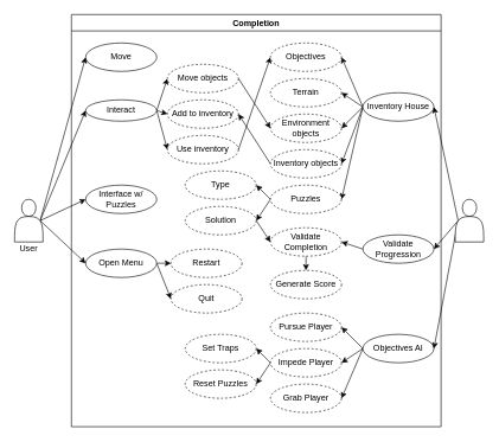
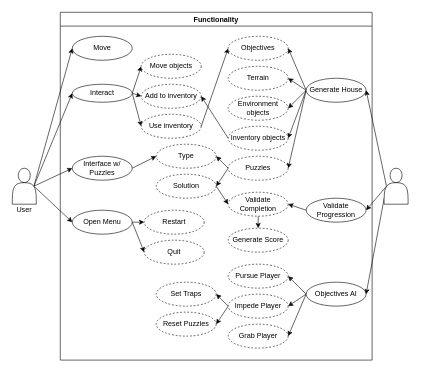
  <mxCell id="0" />
  <mxCell id="1" parent="0" />
- <mxCell id="2" value="Completion" style="swimlane;" vertex="1" parent="1"><mxGeometry x="100" y="20" width="520" height="580" as="geometry" /></mxCell>
+ <mxCell id="2" value="Functionality" style="swimlane;" vertex="1" parent="1"><mxGeometry x="100" y="20" width="520" height="580" as="geometry" /></mxCell>
  <mxCell id="3" value="Move" style="ellipse;whiteSpace=wrap;html=1;align=center;" vertex="1" parent="2"><mxGeometry x="20" y="40" width="100" height="40" as="geometry" /></mxCell>
  <mxCell id="4" style="edgeStyle=none;rounded=0;orthogonalLoop=1;jettySize=auto;html=1;exitX=1;exitY=0.5;exitDx=0;exitDy=0;entryX=0;entryY=0.5;entryDx=0;entryDy=0;" edge="1" parent="2" source="7" target="9"><mxGeometry relative="1" as="geometry" /></mxCell>
  <mxCell id="5" style="edgeStyle=none;rounded=0;orthogonalLoop=1;jettySize=auto;html=1;exitX=1;exitY=0.5;exitDx=0;exitDy=0;entryX=0;entryY=0.5;entryDx=0;entryDy=0;" edge="1" parent="2" source="7" target="10"><mxGeometry relative="1" as="geometry" /></mxCell>
  <mxCell id="6" style="edgeStyle=none;rounded=0;orthogonalLoop=1;jettySize=auto;html=1;exitX=1;exitY=0.5;exitDx=0;exitDy=0;entryX=0;entryY=0.5;entryDx=0;entryDy=0;" edge="1" parent="2" source="7" target="12"><mxGeometry relative="1" as="geometry" /></mxCell>
  <mxCell id="7" value="Interact" style="ellipse;whiteSpace=wrap;html=1;align=center;" vertex="1" parent="2"><mxGeometry x="20" y="120" width="100" height="30" as="geometry" /></mxCell>
- <mxCell id="8" style="edgeStyle=none;rounded=0;orthogonalLoop=1;jettySize=auto;html=1;exitX=1;exitY=0.5;exitDx=0;exitDy=0;entryX=0;entryY=0.5;entryDx=0;entryDy=0;" edge="1" parent="2" source="9" target="23"><mxGeometry relative="1" as="geometry" /></mxCell>
  <mxCell id="9" value="Move objects" style="ellipse;whiteSpace=wrap;html=1;align=center;dashed=1;" vertex="1" parent="2"><mxGeometry x="135" y="70" width="100" height="40" as="geometry" /></mxCell>
  <mxCell id="10" value="Add to inventory" style="ellipse;whiteSpace=wrap;html=1;align=center;dashed=1;" vertex="1" parent="2"><mxGeometry x="135" y="120" width="100" height="40" as="geometry" /></mxCell>
  <mxCell id="11" style="edgeStyle=none;rounded=0;orthogonalLoop=1;jettySize=auto;html=1;exitX=1;exitY=0.5;exitDx=0;exitDy=0;entryX=0;entryY=0.5;entryDx=0;entryDy=0;" edge="1" parent="2" source="12" target="21"><mxGeometry relative="1" as="geometry" /></mxCell>
  <mxCell id="12" value="Use inventory" style="ellipse;whiteSpace=wrap;html=1;align=center;dashed=1;" vertex="1" parent="2"><mxGeometry x="135" y="170" width="100" height="40" as="geometry" /></mxCell>
+ <mxCell id="13" style="edgeStyle=none;rounded=0;orthogonalLoop=1;jettySize=auto;html=1;exitX=1;exitY=0.5;exitDx=0;exitDy=0;entryX=0;entryY=0.5;entryDx=0;entryDy=0;" edge="1" parent="2" source="14" target="29"><mxGeometry relative="1" as="geometry" /></mxCell>
  <mxCell id="14" value="Interface w/ Puzzles" style="ellipse;whiteSpace=wrap;html=1;align=center;" vertex="1" parent="2"><mxGeometry x="20" y="240" width="100" height="40" as="geometry" /></mxCell>
  <mxCell id="15" style="edgeStyle=none;rounded=0;orthogonalLoop=1;jettySize=auto;html=1;exitX=0;exitY=0.5;exitDx=0;exitDy=0;entryX=1;entryY=0.5;entryDx=0;entryDy=0;" edge="1" parent="2" source="20" target="21"><mxGeometry relative="1" as="geometry" /></mxCell>
  <mxCell id="16" style="edgeStyle=none;rounded=0;orthogonalLoop=1;jettySize=auto;html=1;exitX=0;exitY=0.5;exitDx=0;exitDy=0;entryX=1;entryY=0.5;entryDx=0;entryDy=0;" edge="1" parent="2" source="20" target="22"><mxGeometry relative="1" as="geometry" /></mxCell>
  <mxCell id="17" style="edgeStyle=none;rounded=0;orthogonalLoop=1;jettySize=auto;html=1;exitX=0;exitY=0.5;exitDx=0;exitDy=0;entryX=1;entryY=0.5;entryDx=0;entryDy=0;" edge="1" parent="2" source="20" target="23"><mxGeometry relative="1" as="geometry" /></mxCell>
  <mxCell id="18" style="edgeStyle=none;rounded=0;orthogonalLoop=1;jettySize=auto;html=1;exitX=0;exitY=0.5;exitDx=0;exitDy=0;entryX=1;entryY=0.5;entryDx=0;entryDy=0;" edge="1" parent="2" source="20" target="25"><mxGeometry relative="1" as="geometry" /></mxCell>
  <mxCell id="19" style="edgeStyle=none;rounded=0;orthogonalLoop=1;jettySize=auto;html=1;exitX=0;exitY=0.5;exitDx=0;exitDy=0;entryX=1;entryY=0.5;entryDx=0;entryDy=0;" edge="1" parent="2" source="20" target="28"><mxGeometry relative="1" as="geometry" /></mxCell>
- <mxCell id="20" value="Inventory House" style="ellipse;whiteSpace=wrap;html=1;align=center;" vertex="1" parent="2"><mxGeometry x="410" y="110" width="100" height="40" as="geometry" /></mxCell>
+ <mxCell id="20" value="Generate House" style="ellipse;whiteSpace=wrap;html=1;align=center;" vertex="1" parent="2"><mxGeometry x="410" y="110" width="100" height="40" as="geometry" /></mxCell>
  <mxCell id="21" value="Objectives" style="ellipse;whiteSpace=wrap;html=1;align=center;dashed=1;" vertex="1" parent="2"><mxGeometry x="280" y="40" width="100" height="40" as="geometry" /></mxCell>
  <mxCell id="22" value="Terrain" style="ellipse;whiteSpace=wrap;html=1;align=center;dashed=1;" vertex="1" parent="2"><mxGeometry x="280" y="90" width="100" height="40" as="geometry" /></mxCell>
  <mxCell id="23" value="Environment objects" style="ellipse;whiteSpace=wrap;html=1;align=center;dashed=1;" vertex="1" parent="2"><mxGeometry x="280" y="140" width="100" height="40" as="geometry" /></mxCell>
  <mxCell id="24" style="edgeStyle=none;rounded=0;orthogonalLoop=1;jettySize=auto;html=1;exitX=0;exitY=0.5;exitDx=0;exitDy=0;entryX=1;entryY=0.5;entryDx=0;entryDy=0;" edge="1" parent="2" source="25" target="10"><mxGeometry relative="1" as="geometry" /></mxCell>
  <mxCell id="25" value="Inventory objects" style="ellipse;whiteSpace=wrap;html=1;align=center;dashed=1;" vertex="1" parent="2"><mxGeometry x="280" y="190" width="100" height="40" as="geometry" /></mxCell>
  <mxCell id="26" style="edgeStyle=none;rounded=0;orthogonalLoop=1;jettySize=auto;html=1;exitX=0;exitY=0.5;exitDx=0;exitDy=0;entryX=1;entryY=0.5;entryDx=0;entryDy=0;" edge="1" parent="2" source="28" target="29"><mxGeometry relative="1" as="geometry" /></mxCell>
  <mxCell id="27" style="edgeStyle=none;rounded=0;orthogonalLoop=1;jettySize=auto;html=1;exitX=0;exitY=0.5;exitDx=0;exitDy=0;entryX=1;entryY=0.5;entryDx=0;entryDy=0;" edge="1" parent="2" source="28" target="31"><mxGeometry relative="1" as="geometry" /></mxCell>
  <mxCell id="28" value="Puzzles" style="ellipse;whiteSpace=wrap;html=1;align=center;dashed=1;" vertex="1" parent="2"><mxGeometry x="280" y="240" width="100" height="40" as="geometry" /></mxCell>
  <mxCell id="29" value="Type" style="ellipse;whiteSpace=wrap;html=1;align=center;dashed=1;" vertex="1" parent="2"><mxGeometry x="160" y="220" width="100" height="40" as="geometry" /></mxCell>
  <mxCell id="30" style="edgeStyle=none;rounded=0;orthogonalLoop=1;jettySize=auto;html=1;exitX=1;exitY=0.5;exitDx=0;exitDy=0;entryX=0;entryY=0.5;entryDx=0;entryDy=0;" edge="1" parent="2" source="31" target="40"><mxGeometry relative="1" as="geometry" /></mxCell>
  <mxCell id="31" value="Solution" style="ellipse;whiteSpace=wrap;html=1;align=center;dashed=1;" vertex="1" parent="2"><mxGeometry x="160" y="270" width="100" height="40" as="geometry" /></mxCell>
  <mxCell id="32" style="edgeStyle=none;rounded=0;orthogonalLoop=1;jettySize=auto;html=1;exitX=1;exitY=0.5;exitDx=0;exitDy=0;entryX=0;entryY=0.5;entryDx=0;entryDy=0;" edge="1" parent="2" source="34" target="35"><mxGeometry relative="1" as="geometry" /></mxCell>
  <mxCell id="33" style="edgeStyle=none;rounded=0;orthogonalLoop=1;jettySize=auto;html=1;exitX=1;exitY=0.5;exitDx=0;exitDy=0;entryX=0;entryY=0.5;entryDx=0;entryDy=0;" edge="1" parent="2" source="34" target="36"><mxGeometry relative="1" as="geometry" /></mxCell>
  <mxCell id="34" value="Open Menu" style="ellipse;whiteSpace=wrap;html=1;align=center;" vertex="1" parent="2"><mxGeometry x="20" y="330" width="100" height="40" as="geometry" /></mxCell>
  <mxCell id="35" value="Restart" style="ellipse;whiteSpace=wrap;html=1;align=center;dashed=1;" vertex="1" parent="2"><mxGeometry x="140" y="330" width="100" height="40" as="geometry" /></mxCell>
  <mxCell id="36" value="Quit" style="ellipse;whiteSpace=wrap;html=1;align=center;dashed=1;" vertex="1" parent="2"><mxGeometry x="140" y="380" width="100" height="40" as="geometry" /></mxCell>
  <mxCell id="37" style="edgeStyle=none;rounded=0;orthogonalLoop=1;jettySize=auto;html=1;exitX=0;exitY=0.5;exitDx=0;exitDy=0;entryX=1;entryY=0.5;entryDx=0;entryDy=0;" edge="1" parent="2" source="38" target="40"><mxGeometry relative="1" as="geometry" /></mxCell>
  <mxCell id="38" value="Validate Progression" style="ellipse;whiteSpace=wrap;html=1;align=center;" vertex="1" parent="2"><mxGeometry x="410" y="310" width="100" height="40" as="geometry" /></mxCell>
  <mxCell id="39" style="edgeStyle=none;rounded=0;orthogonalLoop=1;jettySize=auto;html=1;exitX=0.5;exitY=1;exitDx=0;exitDy=0;entryX=0.5;entryY=0;entryDx=0;entryDy=0;" edge="1" parent="2" source="40" target="41"><mxGeometry relative="1" as="geometry" /></mxCell>
  <mxCell id="40" value="Validate Completion" style="ellipse;whiteSpace=wrap;html=1;align=center;dashed=1;" vertex="1" parent="2"><mxGeometry x="280" y="300" width="100" height="40" as="geometry" /></mxCell>
  <mxCell id="41" value="Generate Score" style="ellipse;whiteSpace=wrap;html=1;align=center;dashed=1;" vertex="1" parent="2"><mxGeometry x="280" y="360" width="100" height="40" as="geometry" /></mxCell>
  <mxCell id="42" style="edgeStyle=none;rounded=0;orthogonalLoop=1;jettySize=auto;html=1;exitX=0;exitY=0.5;exitDx=0;exitDy=0;entryX=1;entryY=0.5;entryDx=0;entryDy=0;" edge="1" parent="2" source="45" target="46"><mxGeometry relative="1" as="geometry" /></mxCell>
  <mxCell id="43" style="edgeStyle=none;rounded=0;orthogonalLoop=1;jettySize=auto;html=1;exitX=0;exitY=0.5;exitDx=0;exitDy=0;entryX=1;entryY=0.5;entryDx=0;entryDy=0;" edge="1" parent="2" source="45" target="49"><mxGeometry relative="1" as="geometry" /></mxCell>
  <mxCell id="44" style="edgeStyle=none;rounded=0;orthogonalLoop=1;jettySize=auto;html=1;exitX=0;exitY=0.5;exitDx=0;exitDy=0;entryX=1;entryY=0.5;entryDx=0;entryDy=0;" edge="1" parent="2" source="45" target="50"><mxGeometry relative="1" as="geometry" /></mxCell>
  <mxCell id="45" value="Objectives AI" style="ellipse;whiteSpace=wrap;html=1;align=center;" vertex="1" parent="2"><mxGeometry x="410" y="450" width="100" height="40" as="geometry" /></mxCell>
  <mxCell id="46" value="Pursue Player" style="ellipse;whiteSpace=wrap;html=1;align=center;dashed=1;" vertex="1" parent="2"><mxGeometry x="280" y="420" width="100" height="40" as="geometry" /></mxCell>
  <mxCell id="47" style="edgeStyle=none;rounded=0;orthogonalLoop=1;jettySize=auto;html=1;exitX=0;exitY=0.5;exitDx=0;exitDy=0;entryX=1;entryY=0.5;entryDx=0;entryDy=0;" edge="1" parent="2" source="49" target="51"><mxGeometry relative="1" as="geometry" /></mxCell>
  <mxCell id="48" style="edgeStyle=none;rounded=0;orthogonalLoop=1;jettySize=auto;html=1;exitX=0;exitY=0.5;exitDx=0;exitDy=0;entryX=1;entryY=0.5;entryDx=0;entryDy=0;" edge="1" parent="2" source="49" target="52"><mxGeometry relative="1" as="geometry" /></mxCell>
  <mxCell id="49" value="Impede Player" style="ellipse;whiteSpace=wrap;html=1;align=center;dashed=1;" vertex="1" parent="2"><mxGeometry x="280" y="470" width="100" height="40" as="geometry" /></mxCell>
  <mxCell id="50" value="Grab Player" style="ellipse;whiteSpace=wrap;html=1;align=center;dashed=1;" vertex="1" parent="2"><mxGeometry x="280" y="520" width="100" height="40" as="geometry" /></mxCell>
  <mxCell id="51" value="Set Traps" style="ellipse;whiteSpace=wrap;html=1;align=center;dashed=1;" vertex="1" parent="2"><mxGeometry x="160" y="450" width="100" height="40" as="geometry" /></mxCell>
  <mxCell id="52" value="Reset Puzzles" style="ellipse;whiteSpace=wrap;html=1;align=center;dashed=1;" vertex="1" parent="2"><mxGeometry x="160" y="500" width="100" height="40" as="geometry" /></mxCell>
  <mxCell id="53" style="rounded=0;orthogonalLoop=1;jettySize=auto;html=1;exitX=0.9;exitY=0.5;exitDx=0;exitDy=0;exitPerimeter=0;entryX=0;entryY=0.5;entryDx=0;entryDy=0;" edge="1" parent="1" source="57" target="3"><mxGeometry relative="1" as="geometry"><mxPoint x="90" y="30" as="targetPoint" /></mxGeometry></mxCell>
  <mxCell id="54" style="edgeStyle=none;rounded=0;orthogonalLoop=1;jettySize=auto;html=1;exitX=0.9;exitY=0.5;exitDx=0;exitDy=0;exitPerimeter=0;entryX=0;entryY=0.5;entryDx=0;entryDy=0;" edge="1" parent="1" source="57" target="7"><mxGeometry relative="1" as="geometry" /></mxCell>
  <mxCell id="55" style="edgeStyle=none;rounded=0;orthogonalLoop=1;jettySize=auto;html=1;exitX=0.9;exitY=0.5;exitDx=0;exitDy=0;exitPerimeter=0;entryX=0;entryY=0.5;entryDx=0;entryDy=0;" edge="1" parent="1" source="57" target="14"><mxGeometry relative="1" as="geometry" /></mxCell>
  <mxCell id="56" style="edgeStyle=none;rounded=0;orthogonalLoop=1;jettySize=auto;html=1;exitX=0.9;exitY=0.5;exitDx=0;exitDy=0;exitPerimeter=0;entryX=0;entryY=0.5;entryDx=0;entryDy=0;" edge="1" parent="1" source="57" target="34"><mxGeometry relative="1" as="geometry" /></mxCell>
  <mxCell id="57" value="" style="shape=actor;whiteSpace=wrap;html=1;" vertex="1" parent="1"><mxGeometry x="20" y="280" width="40" height="60" as="geometry" /></mxCell>
  <mxCell id="58" style="edgeStyle=none;rounded=0;orthogonalLoop=1;jettySize=auto;html=1;exitX=0.1;exitY=0.5;exitDx=0;exitDy=0;exitPerimeter=0;entryX=1;entryY=0.5;entryDx=0;entryDy=0;" edge="1" parent="1" source="61" target="20"><mxGeometry relative="1" as="geometry" /></mxCell>
  <mxCell id="59" style="edgeStyle=none;rounded=0;orthogonalLoop=1;jettySize=auto;html=1;exitX=0.1;exitY=0.5;exitDx=0;exitDy=0;exitPerimeter=0;entryX=1;entryY=0.5;entryDx=0;entryDy=0;" edge="1" parent="1" source="61" target="38"><mxGeometry relative="1" as="geometry" /></mxCell>
  <mxCell id="60" style="edgeStyle=none;rounded=0;orthogonalLoop=1;jettySize=auto;html=1;exitX=0.1;exitY=0.5;exitDx=0;exitDy=0;exitPerimeter=0;entryX=1;entryY=0.5;entryDx=0;entryDy=0;" edge="1" parent="1" source="61" target="45"><mxGeometry relative="1" as="geometry" /></mxCell>
  <mxCell id="61" value="" style="shape=actor;whiteSpace=wrap;html=1;" vertex="1" parent="1"><mxGeometry x="640" y="280" width="40" height="60" as="geometry" /></mxCell>
  <mxCell id="62" value="User" style="text;html=1;strokeColor=none;fillColor=none;align=center;verticalAlign=middle;whiteSpace=wrap;rounded=0;" vertex="1" parent="1"><mxGeometry x="20" y="340" width="40" height="20" as="geometry" /></mxCell>
